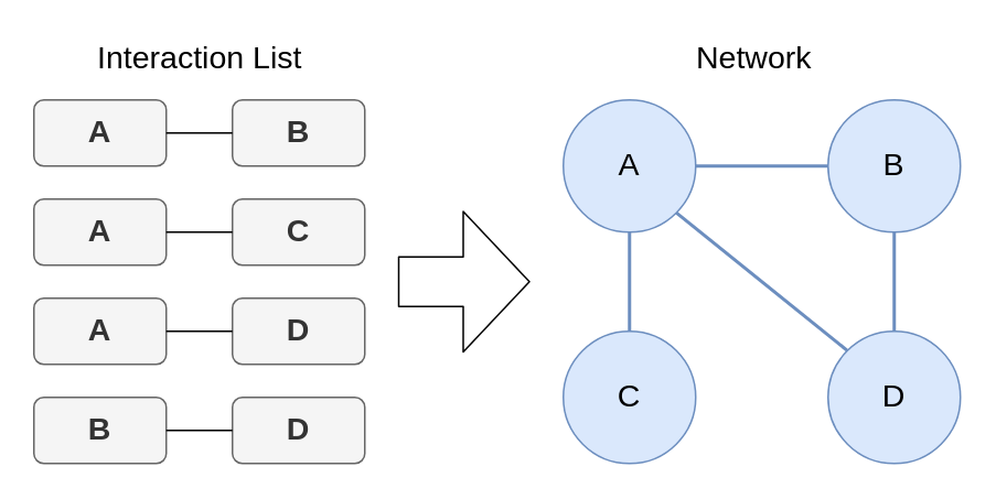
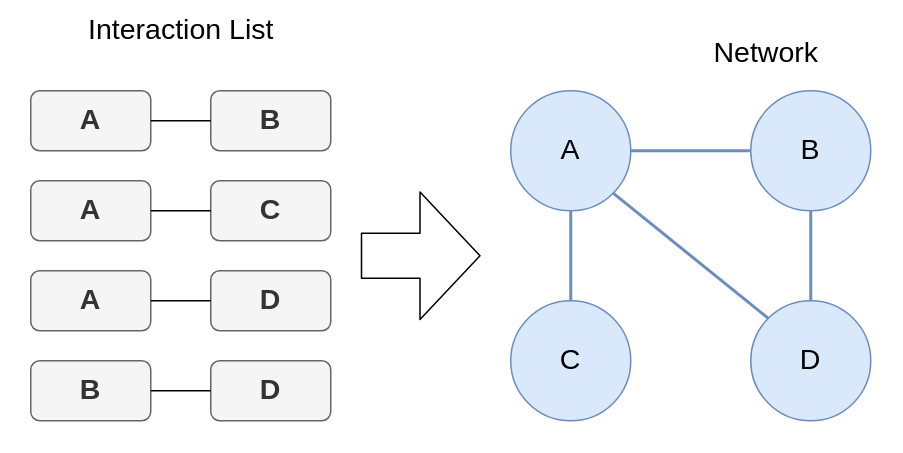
  <mxCell id="0" />
  <mxCell id="1" parent="0" />
  <mxCell id="2" value="&lt;b style=&quot;font-size: 19px;&quot;&gt;A&lt;/b&gt;" style="rounded=1;whiteSpace=wrap;html=1;fontSize=19;fillColor=#f5f5f5;strokeColor=#666666;fontColor=#333333;" parent="1" vertex="1"><mxGeometry x="20" y="60" width="80" height="40" as="geometry" /></mxCell>
  <mxCell id="3" value="&lt;b style=&quot;font-size: 19px&quot;&gt;B&lt;/b&gt;" style="rounded=1;whiteSpace=wrap;html=1;fontSize=19;fillColor=#f5f5f5;strokeColor=#666666;fontColor=#333333;" parent="1" vertex="1"><mxGeometry x="140" y="60" width="80" height="40" as="geometry" /></mxCell>
  <mxCell id="4" value="&lt;b style=&quot;font-size: 19px;&quot;&gt;A&lt;/b&gt;" style="rounded=1;whiteSpace=wrap;html=1;fontSize=19;fillColor=#f5f5f5;strokeColor=#666666;fontColor=#333333;" parent="1" vertex="1"><mxGeometry x="20" y="120" width="80" height="40" as="geometry" /></mxCell>
  <mxCell id="5" value="&lt;b style=&quot;font-size: 19px&quot;&gt;C&lt;/b&gt;" style="rounded=1;whiteSpace=wrap;html=1;fontSize=19;fillColor=#f5f5f5;strokeColor=#666666;fontColor=#333333;" parent="1" vertex="1"><mxGeometry x="140" y="120" width="80" height="40" as="geometry" /></mxCell>
  <mxCell id="6" value="&lt;b style=&quot;font-size: 19px;&quot;&gt;A&lt;/b&gt;" style="rounded=1;whiteSpace=wrap;html=1;fontSize=19;fillColor=#f5f5f5;strokeColor=#666666;fontColor=#333333;" parent="1" vertex="1"><mxGeometry x="20" y="180" width="80" height="40" as="geometry" /></mxCell>
  <mxCell id="7" value="&lt;b style=&quot;font-size: 19px&quot;&gt;D&lt;/b&gt;" style="rounded=1;whiteSpace=wrap;html=1;fontSize=19;fillColor=#f5f5f5;strokeColor=#666666;fontColor=#333333;" parent="1" vertex="1"><mxGeometry x="140" y="180" width="80" height="40" as="geometry" /></mxCell>
  <mxCell id="8" value="&lt;b style=&quot;font-size: 19px&quot;&gt;B&lt;/b&gt;" style="rounded=1;whiteSpace=wrap;html=1;fontSize=19;fillColor=#f5f5f5;strokeColor=#666666;fontColor=#333333;" parent="1" vertex="1"><mxGeometry x="20" y="240" width="80" height="40" as="geometry" /></mxCell>
  <mxCell id="9" value="&lt;b style=&quot;font-size: 19px&quot;&gt;D&lt;/b&gt;" style="rounded=1;whiteSpace=wrap;html=1;fontSize=19;fillColor=#f5f5f5;strokeColor=#666666;fontColor=#333333;" parent="1" vertex="1"><mxGeometry x="140" y="240" width="80" height="40" as="geometry" /></mxCell>
  <mxCell id="10" value="" style="shape=flexArrow;endArrow=classic;html=1;fontSize=19;endWidth=54;endSize=13;width=30;" parent="1" edge="1"><mxGeometry width="50" height="50" relative="1" as="geometry"><mxPoint x="240" y="170" as="sourcePoint" /><mxPoint x="320" y="170" as="targetPoint" /></mxGeometry></mxCell>
  <mxCell id="11" value="" style="edgeStyle=orthogonalEdgeStyle;rounded=0;orthogonalLoop=1;jettySize=auto;html=1;fontSize=19;endArrow=none;endFill=0;strokeWidth=2;fillColor=#dae8fc;strokeColor=#6c8ebf;" parent="1" source="13" target="14" edge="1"><mxGeometry relative="1" as="geometry" /></mxCell>
  <mxCell id="12" value="" style="edgeStyle=orthogonalEdgeStyle;rounded=0;orthogonalLoop=1;jettySize=auto;html=1;fontSize=19;endArrow=none;endFill=0;strokeWidth=2;fillColor=#dae8fc;strokeColor=#6c8ebf;" parent="1" source="13" target="16" edge="1"><mxGeometry relative="1" as="geometry" /></mxCell>
  <mxCell id="13" value="A" style="ellipse;whiteSpace=wrap;html=1;fontSize=19;fillColor=#dae8fc;strokeColor=#6c8ebf;" parent="1" vertex="1"><mxGeometry x="340" y="60" width="80" height="80" as="geometry" /></mxCell>
  <mxCell id="14" value="C" style="ellipse;whiteSpace=wrap;html=1;fontSize=19;fillColor=#dae8fc;strokeColor=#6c8ebf;" parent="1" vertex="1"><mxGeometry x="340" y="200" width="80" height="80" as="geometry" /></mxCell>
  <mxCell id="15" value="" style="edgeStyle=orthogonalEdgeStyle;rounded=0;orthogonalLoop=1;jettySize=auto;html=1;fontSize=19;endArrow=none;endFill=0;strokeWidth=2;fillColor=#dae8fc;strokeColor=#6c8ebf;" parent="1" source="16" target="17" edge="1"><mxGeometry relative="1" as="geometry" /></mxCell>
  <mxCell id="16" value="B" style="ellipse;whiteSpace=wrap;html=1;fontSize=19;fillColor=#dae8fc;strokeColor=#6c8ebf;" parent="1" vertex="1"><mxGeometry x="500" y="60" width="80" height="80" as="geometry" /></mxCell>
  <mxCell id="17" value="D" style="ellipse;whiteSpace=wrap;html=1;fontSize=19;fillColor=#dae8fc;strokeColor=#6c8ebf;" parent="1" vertex="1"><mxGeometry x="500" y="200" width="80" height="80" as="geometry" /></mxCell>
  <mxCell id="18" value="" style="endArrow=none;html=1;fontSize=19;exitX=1;exitY=1;exitDx=0;exitDy=0;entryX=0;entryY=0;entryDx=0;entryDy=0;endFill=0;strokeWidth=2;fillColor=#dae8fc;strokeColor=#6c8ebf;" parent="1" source="13" target="17" edge="1"><mxGeometry width="50" height="50" relative="1" as="geometry"><mxPoint x="260" y="310" as="sourcePoint" /><mxPoint x="310" y="260" as="targetPoint" /></mxGeometry></mxCell>
- <mxCell id="19" value="Interaction List" style="text;html=1;align=center;verticalAlign=middle;resizable=0;points=[];autosize=1;fontSize=19;" parent="1" vertex="1"><mxGeometry x="50" y="20" width="140" height="30" as="geometry" /></mxCell>
- <mxCell id="20" value="Network" style="text;html=1;align=center;verticalAlign=middle;resizable=0;points=[];autosize=1;fontSize=19;" parent="1" vertex="1"><mxGeometry x="410" y="20" width="90" height="30" as="geometry" /></mxCell>
+ <mxCell id="19" value="Interaction List" style="text;html=1;align=center;verticalAlign=middle;resizable=0;points=[];autosize=1;fontSize=19;" parent="1" vertex="1"><mxGeometry x="50" y="5" width="140" height="30" as="geometry" /></mxCell>
+ <mxCell id="20" value="Network" style="text;html=1;align=center;verticalAlign=middle;resizable=0;points=[];autosize=1;fontSize=19;" parent="1" vertex="1"><mxGeometry x="465" y="20" width="90" height="30" as="geometry" /></mxCell>
  <mxCell id="21" value="" style="endArrow=none;html=1;exitX=1;exitY=0.5;exitDx=0;exitDy=0;entryX=0;entryY=0.5;entryDx=0;entryDy=0;" edge="1" parent="1" source="2" target="3"><mxGeometry width="50" height="50" relative="1" as="geometry"><mxPoint x="380" y="310" as="sourcePoint" /><mxPoint x="430" y="260" as="targetPoint" /></mxGeometry></mxCell>
  <mxCell id="22" value="" style="endArrow=none;html=1;exitX=1;exitY=0.5;exitDx=0;exitDy=0;entryX=0;entryY=0.5;entryDx=0;entryDy=0;" edge="1" parent="1" source="4" target="5"><mxGeometry width="50" height="50" relative="1" as="geometry"><mxPoint x="110" y="90" as="sourcePoint" /><mxPoint x="150" y="90" as="targetPoint" /></mxGeometry></mxCell>
  <mxCell id="23" value="" style="endArrow=none;html=1;exitX=1;exitY=0.5;exitDx=0;exitDy=0;entryX=0;entryY=0.5;entryDx=0;entryDy=0;" edge="1" parent="1" source="6" target="7"><mxGeometry width="50" height="50" relative="1" as="geometry"><mxPoint x="120" y="100" as="sourcePoint" /><mxPoint x="160" y="100" as="targetPoint" /></mxGeometry></mxCell>
  <mxCell id="24" value="" style="endArrow=none;html=1;exitX=1;exitY=0.5;exitDx=0;exitDy=0;entryX=0;entryY=0.5;entryDx=0;entryDy=0;" edge="1" parent="1" source="8" target="9"><mxGeometry width="50" height="50" relative="1" as="geometry"><mxPoint x="110" y="210" as="sourcePoint" /><mxPoint x="150" y="210" as="targetPoint" /></mxGeometry></mxCell>
